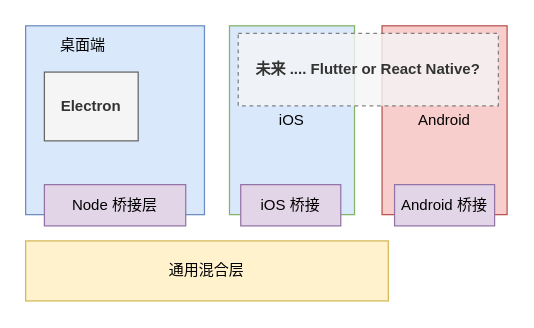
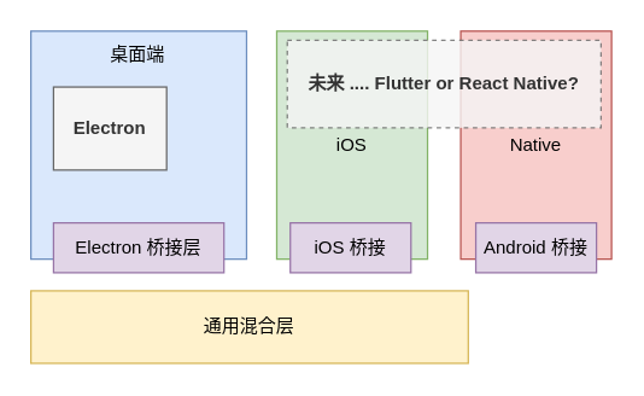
  <mxCell id="0" />
  <mxCell id="1" parent="0" />
  <mxCell id="2" value="通用混合层" style="rounded=0;whiteSpace=wrap;html=1;fillColor=#fff2cc;strokeColor=#d6b656;" vertex="1" parent="1"><mxGeometry x="20" y="192" width="290" height="48" as="geometry" /></mxCell>
  <mxCell id="3" value="" style="rounded=0;whiteSpace=wrap;html=1;fillColor=#dae8fc;strokeColor=#6c8ebf;" vertex="1" parent="1"><mxGeometry x="20" y="20" width="143" height="151" as="geometry" /></mxCell>
- <mxCell id="4" value="桌面端" style="text;html=1;strokeColor=none;fillColor=none;align=center;verticalAlign=middle;whiteSpace=wrap;rounded=0;" vertex="1" parent="1"><mxGeometry x="46" y="26" width="40" height="20" as="geometry" /></mxCell>
- <mxCell id="5" value="Node 桥接层" style="rounded=0;whiteSpace=wrap;html=1;fillColor=#e1d5e7;strokeColor=#9673a6;" vertex="1" parent="1"><mxGeometry x="35" y="147" width="113" height="33" as="geometry" /></mxCell>
+ <mxCell id="4" value="桌面端" style="text;html=1;strokeColor=none;fillColor=none;align=center;verticalAlign=middle;whiteSpace=wrap;rounded=0;" vertex="1" parent="1"><mxGeometry x="71" y="26" width="40" height="20" as="geometry" /></mxCell>
+ <mxCell id="5" value="Electron 桥接层" style="rounded=0;whiteSpace=wrap;html=1;fillColor=#e1d5e7;strokeColor=#9673a6;" vertex="1" parent="1"><mxGeometry x="35" y="147" width="113" height="33" as="geometry" /></mxCell>
  <mxCell id="6" value="&lt;b&gt;Electron&lt;/b&gt;" style="rounded=0;whiteSpace=wrap;html=1;fillColor=#f5f5f5;strokeColor=#666666;fontColor=#333333;" vertex="1" parent="1"><mxGeometry x="35" y="57" width="75" height="55" as="geometry" /></mxCell>
- <mxCell id="7" value="iOS" style="rounded=0;whiteSpace=wrap;html=1;fillColor=#dae8fc;strokeColor=#82b366;" vertex="1" parent="1"><mxGeometry x="183" y="20" width="100" height="151" as="geometry" /></mxCell>
- <mxCell id="8" value="Android" style="rounded=0;whiteSpace=wrap;html=1;fillColor=#f8cecc;strokeColor=#b85450;" vertex="1" parent="1"><mxGeometry x="305" y="20" width="100" height="151" as="geometry" /></mxCell>
+ <mxCell id="7" value="iOS" style="rounded=0;whiteSpace=wrap;html=1;fillColor=#d5e8d4;strokeColor=#82b366;" vertex="1" parent="1"><mxGeometry x="183" y="20" width="100" height="151" as="geometry" /></mxCell>
+ <mxCell id="8" value="Native" style="rounded=0;whiteSpace=wrap;html=1;fillColor=#f8cecc;strokeColor=#b85450;" vertex="1" parent="1"><mxGeometry x="305" y="20" width="100" height="151" as="geometry" /></mxCell>
  <mxCell id="9" value="iOS 桥接" style="rounded=0;whiteSpace=wrap;html=1;fillColor=#e1d5e7;strokeColor=#9673a6;" vertex="1" parent="1"><mxGeometry x="192" y="147" width="80" height="33" as="geometry" /></mxCell>
  <mxCell id="10" value="Android 桥接" style="rounded=0;whiteSpace=wrap;html=1;fillColor=#e1d5e7;strokeColor=#9673a6;" vertex="1" parent="1"><mxGeometry x="315" y="147" width="80" height="33" as="geometry" /></mxCell>
  <mxCell id="11" value="&lt;b&gt;未来 .... Flutter or React Native?&lt;/b&gt;" style="rounded=0;whiteSpace=wrap;html=1;fillColor=#f5f5f5;strokeColor=#666666;fontColor=#333333;dashed=1;opacity=80;" vertex="1" parent="1"><mxGeometry x="190" y="26" width="208" height="58" as="geometry" /></mxCell>
